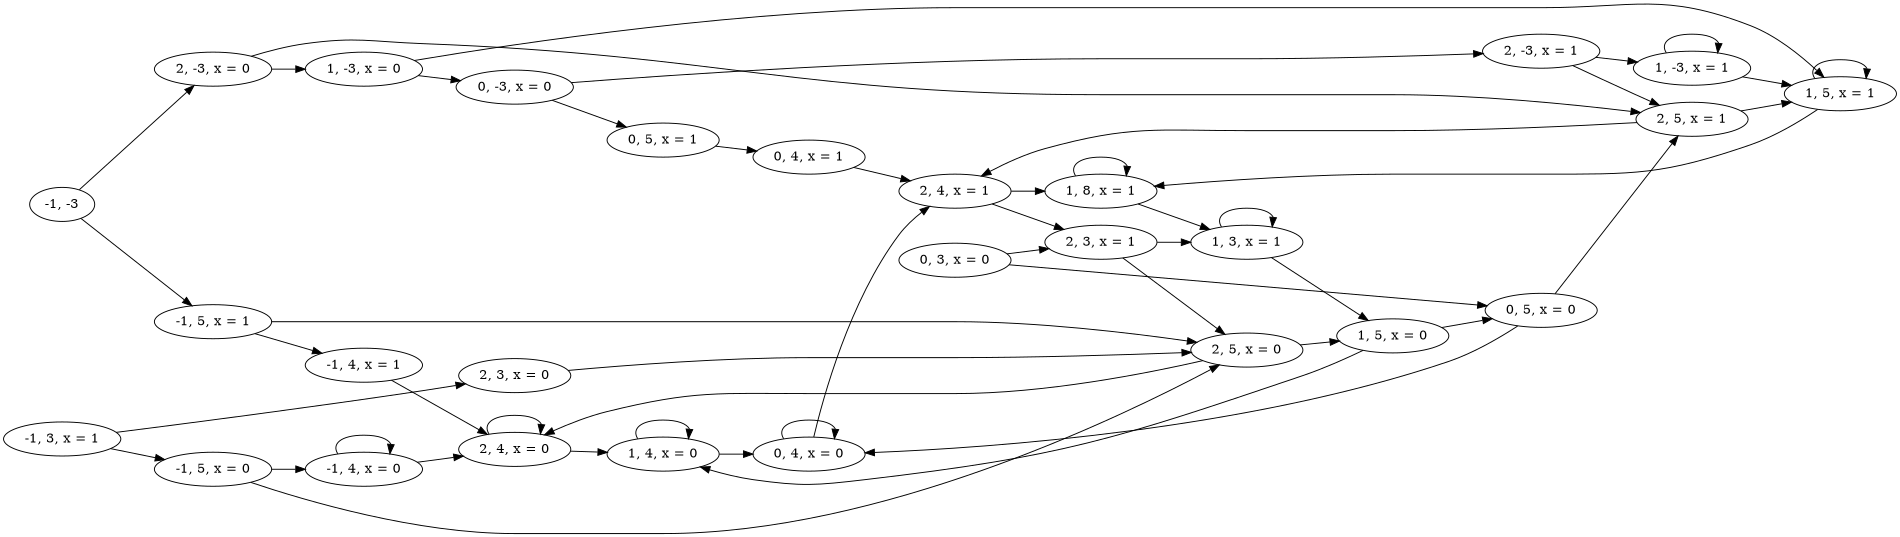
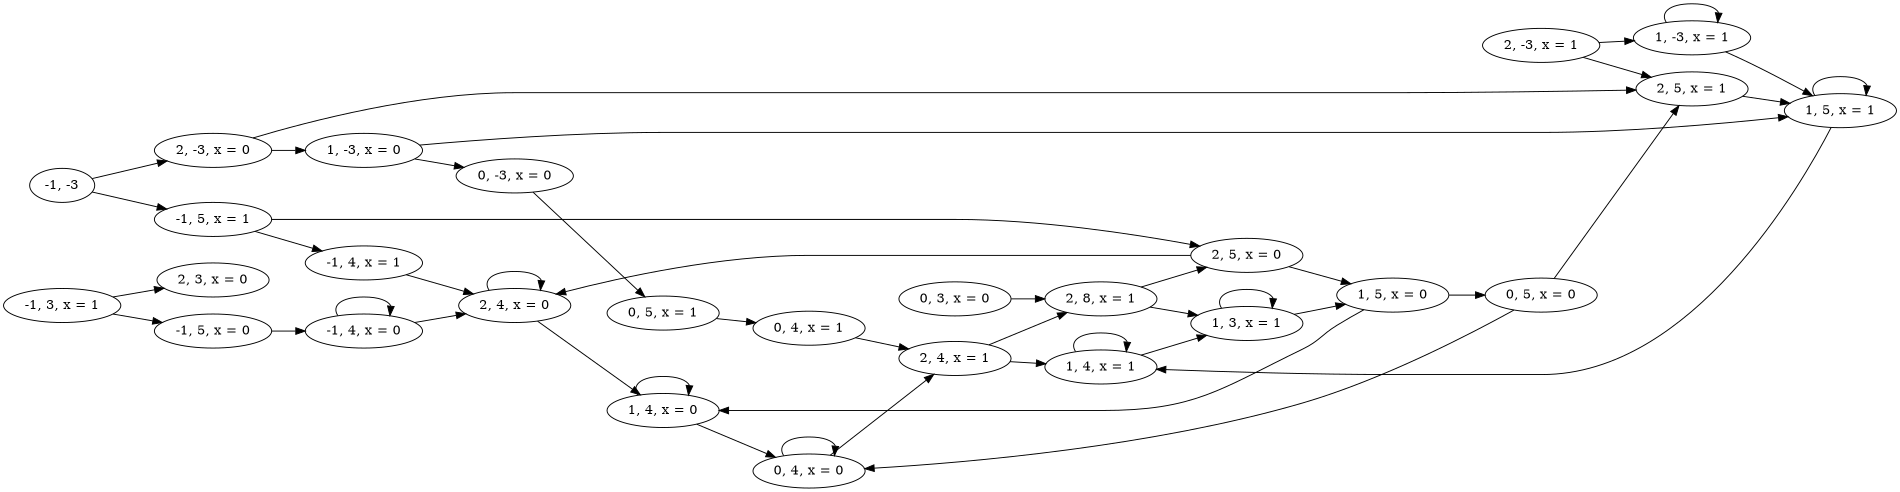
  digraph {
    rankdir=LR
    "-1, -3"
    "-1, 5, x = 1"
    "2, -3, x = 0"
    "-1, 4, x = 1"
    "2, 5, x = 0"
    "1, -3, x = 0"
    "2, 5, x = 1"
    "2, 4, x = 0"
    "1, 5, x = 0"
    "0, -3, x = 0"
    "1, 5, x = 1"
    "2, 4, x = 1"
    "-1, 3, x = 1"
    "-1, 5, x = 0"
    "2, 3, x = 0"
    "1, 4, x = 0"
    "0, 5, x = 0"
    "-1, 4, x = 0"
    "0, 4, x = 0"
    "0, 5, x = 1"
    "2, -3, x = 1"
-   "1, 4, x = 1" [label="1, 8, x = 1"]
-   "2, 3, x = 1"
+   "1, 4, x = 1"
+   "2, 3, x = 1" [label="2, 8, x = 1"]
    "0, 4, x = 1"
    "1, -3, x = 1"
    "1, 3, x = 1"
    "0, 3, x = 0"
    "-1, -3" -> "-1, 5, x = 1"
    "-1, -3" -> "2, -3, x = 0"
    "-1, 5, x = 1" -> "-1, 4, x = 1"
    "-1, 5, x = 1" -> "2, 5, x = 0"
    "2, -3, x = 0" -> "1, -3, x = 0"
    "2, -3, x = 0" -> "2, 5, x = 1"
    "-1, 4, x = 1" -> "2, 4, x = 0"
    "2, 5, x = 0" -> "2, 4, x = 0"
    "2, 5, x = 0" -> "1, 5, x = 0"
    "1, -3, x = 0" -> "0, -3, x = 0"
    "1, -3, x = 0" -> "1, 5, x = 1"
    "2, 5, x = 1" -> "1, 5, x = 1"
-   "2, 5, x = 1" -> "2, 4, x = 1"
    "2, 4, x = 0" -> "2, 4, x = 0"
    "2, 4, x = 0" -> "1, 4, x = 0"
    "1, 5, x = 0" -> "1, 4, x = 0"
    "1, 5, x = 0" -> "0, 5, x = 0"
    "0, -3, x = 0" -> "0, 5, x = 1"
-   "0, -3, x = 0" -> "2, -3, x = 1"
    "1, 5, x = 1" -> "1, 5, x = 1"
    "1, 5, x = 1" -> "1, 4, x = 1"
    "2, 4, x = 1" -> "1, 4, x = 1"
    "2, 4, x = 1" -> "2, 3, x = 1"
    "-1, 3, x = 1" -> "-1, 5, x = 0"
    "-1, 3, x = 1" -> "2, 3, x = 0"
-   "-1, 5, x = 0" -> "2, 5, x = 0"
    "-1, 5, x = 0" -> "-1, 4, x = 0"
-   "2, 3, x = 0" -> "2, 5, x = 0"
    "1, 4, x = 0" -> "1, 4, x = 0"
    "1, 4, x = 0" -> "0, 4, x = 0"
    "0, 5, x = 0" -> "2, 5, x = 1"
    "0, 5, x = 0" -> "0, 4, x = 0"
    "-1, 4, x = 0" -> "2, 4, x = 0"
    "-1, 4, x = 0" -> "-1, 4, x = 0"
    "0, 4, x = 0" -> "2, 4, x = 1"
    "0, 4, x = 0" -> "0, 4, x = 0"
    "0, 5, x = 1" -> "0, 4, x = 1"
    "2, -3, x = 1" -> "2, 5, x = 1"
    "2, -3, x = 1" -> "1, -3, x = 1"
    "1, 4, x = 1" -> "1, 4, x = 1"
    "1, 4, x = 1" -> "1, 3, x = 1"
    "2, 3, x = 1" -> "2, 5, x = 0"
    "2, 3, x = 1" -> "1, 3, x = 1"
    "0, 4, x = 1" -> "2, 4, x = 1"
    "1, -3, x = 1" -> "1, 5, x = 1"
    "1, -3, x = 1" -> "1, -3, x = 1"
    "1, 3, x = 1" -> "1, 5, x = 0"
    "1, 3, x = 1" -> "1, 3, x = 1"
-   "0, 3, x = 0" -> "0, 5, x = 0"
    "0, 3, x = 0" -> "2, 3, x = 1"
  }
